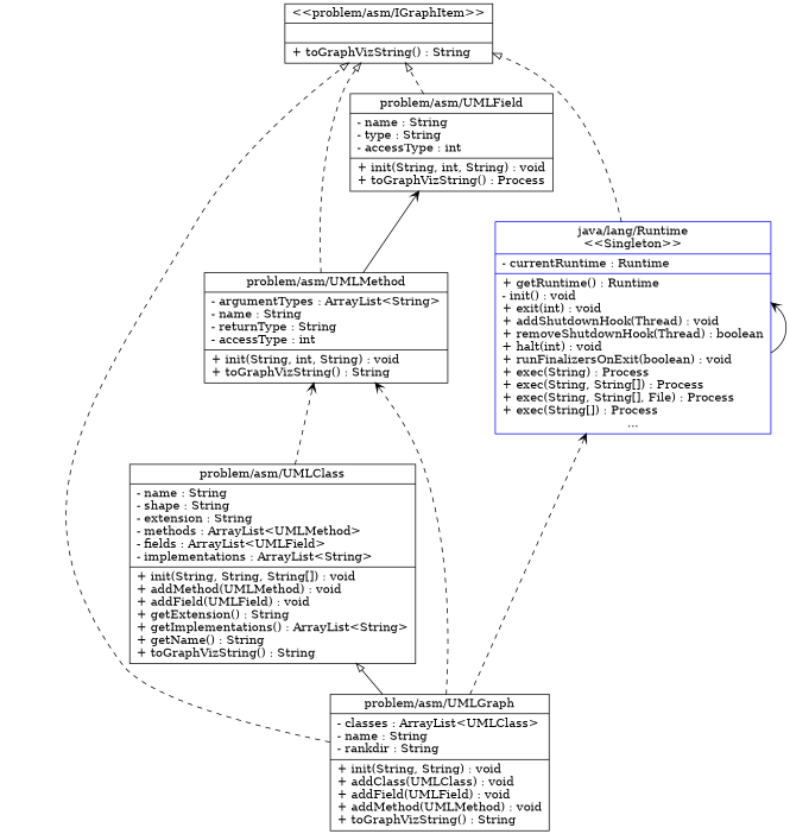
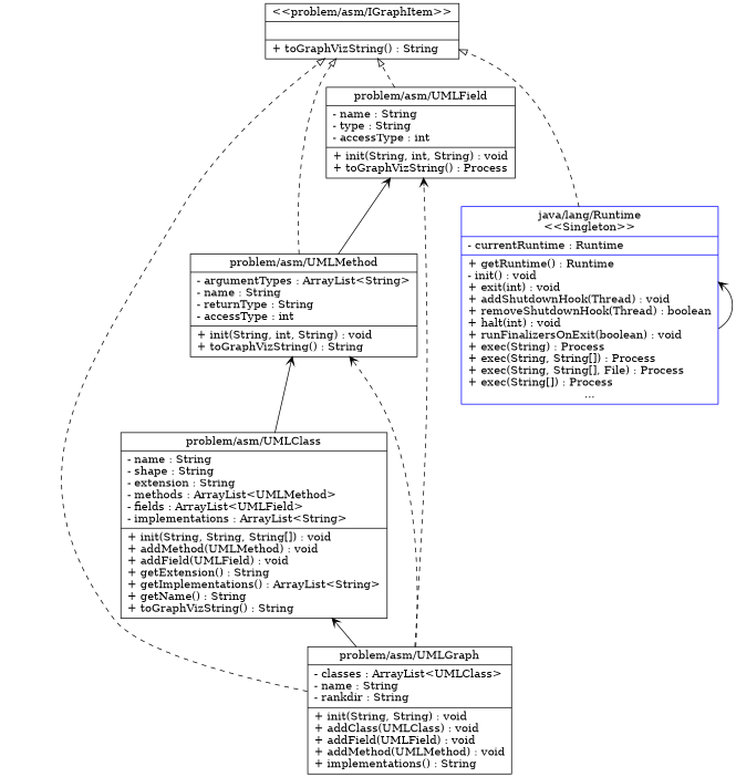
  digraph {
    rankdir=BT
    node [color="#000000" fillcolor="#ffffff" shape=record style=filled]
    edge [arrowhead=vee color="#000000" style=dashed]
-   n1 [label="{problem/asm/UMLGraph|- classes : ArrayList\<UMLClass\>\l- name : String\l- rankdir : String\l|+ init(String, String) : void\l+ addClass(UMLClass) : void\l+ addField(UMLField) : void\l+ addMethod(UMLMethod) : void\l+ toGraphVizString() : String\l}"]
+   n1 [label="{problem/asm/UMLGraph|- classes : ArrayList\<UMLClass\>\l- name : String\l- rankdir : String\l|+ init(String, String) : void\l+ addClass(UMLClass) : void\l+ addField(UMLField) : void\l+ addMethod(UMLMethod) : void\l+ implementations() : String\l}"]
    n2 [label="{\<\<problem/asm/IGraphItem\>\>||+ toGraphVizString() : String\l}"]
    n3 [label="{problem/asm/UMLClass|- name : String\l- shape : String\l- extension : String\l- methods : ArrayList\<UMLMethod\>\l- fields : ArrayList\<UMLField\>\l- implementations : ArrayList\<String\>\l|+ init(String, String, String[]) : void\l+ addMethod(UMLMethod) : void\l+ addField(UMLField) : void\l+ getExtension() : String\l+ getImplementations() : ArrayList\<String\>\l+ getName() : String\l+ toGraphVizString() : String\l}"]
    n4 [label="{problem/asm/UMLField|- name : String\l- type : String\l- accessType : int\l|+ init(String, int, String) : void\l+ toGraphVizString() : Process\l}"]
    n5 [label="{problem/asm/UMLMethod|- argumentTypes : ArrayList\<String\>\l- name : String\l- returnType : String\l- accessType : int\l|+ init(String, int, String) : void\l+ toGraphVizString() : String\l}"]
    n6 [color="#0000ff" label="{java/lang/Runtime\n\<\<Singleton\>\>|- currentRuntime : Runtime\l|+ getRuntime() : Runtime\l- init() : void\l+ exit(int) : void\l+ addShutdownHook(Thread) : void\l+ removeShutdownHook(Thread) : boolean\l+ halt(int) : void\l+ runFinalizersOnExit(boolean) : void\l+ exec(String) : Process\l+ exec(String, String[]) : Process\l+ exec(String, String[], File) : Process\l+ exec(String[]) : Process\l...}"]
    n1 -> n2 [arrowhead=onormal]
-   n1 -> n3 [arrowhead=onormal style=solid]
-   n1 -> n6
+   n1 -> n3 [style=solid]
+   n1 -> n4
    n1 -> n5
-   n3 -> n5
+   n3 -> n5 [style=solid]
    n4 -> n2 [arrowhead=onormal]
    n5 -> n2 [arrowhead=onormal]
    n5 -> n4 [style=solid]
    n6 -> n2 [arrowhead=onormal]
    n6 -> n6 [style=solid]
  }
